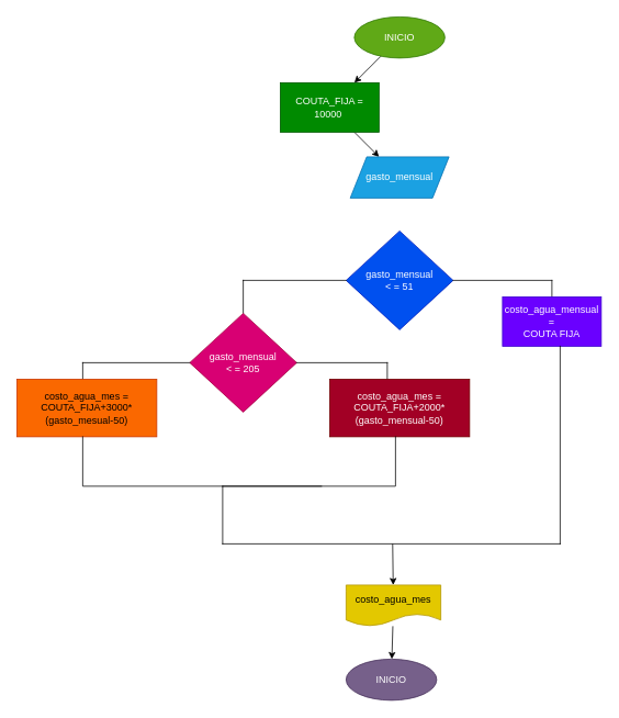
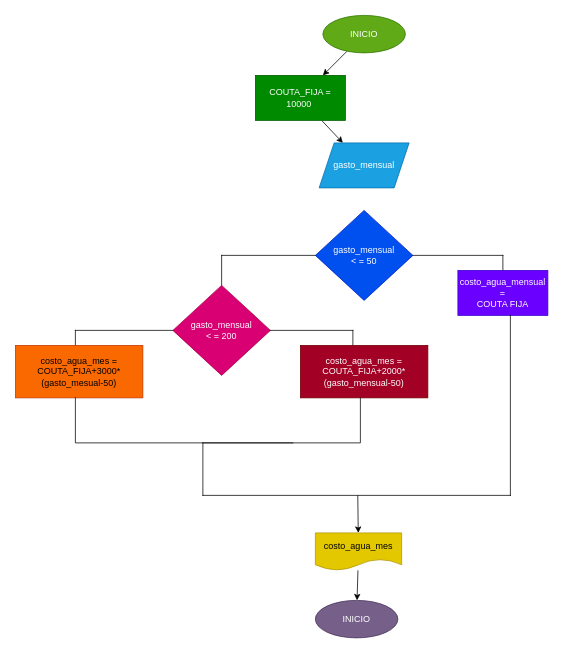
  <mxCell id="0" />
  <mxCell id="1" parent="0" />
  <mxCell id="2" value="" style="edgeStyle=none;html=1;" edge="1" parent="1" source="3" target="5"><mxGeometry relative="1" as="geometry" /></mxCell>
  <mxCell id="3" value="INICIO" style="ellipse;whiteSpace=wrap;html=1;fillColor=#60a917;fontColor=#ffffff;strokeColor=#2D7600;" vertex="1" parent="1"><mxGeometry x="430" y="20" width="110" height="50" as="geometry" /></mxCell>
  <mxCell id="4" value="" style="edgeStyle=none;html=1;" edge="1" parent="1" source="5" target="6"><mxGeometry relative="1" as="geometry" /></mxCell>
  <mxCell id="5" value="COUTA_FIJA = 10000&amp;nbsp;" style="rounded=0;whiteSpace=wrap;html=1;fillColor=#008a00;fontColor=#ffffff;strokeColor=#005700;" vertex="1" parent="1"><mxGeometry x="340" y="100" width="120" height="60" as="geometry" /></mxCell>
- <mxCell id="6" value="gasto_mensual" style="shape=parallelogram;perimeter=parallelogramPerimeter;whiteSpace=wrap;html=1;fixedSize=1;rounded=0;fillColor=#1ba1e2;fontColor=#ffffff;strokeColor=#006EAF;" vertex="1" parent="1"><mxGeometry x="425" y="190" width="120" height="50" as="geometry" /></mxCell>
- <mxCell id="7" value="gasto_mensual&lt;br&gt;&amp;lt; = 51&lt;br&gt;" style="rhombus;whiteSpace=wrap;html=1;rounded=0;fillColor=#0050ef;fontColor=#ffffff;strokeColor=#001DBC;" vertex="1" parent="1"><mxGeometry x="420" y="280" width="130" height="120" as="geometry" /></mxCell>
+ <mxCell id="6" value="gasto_mensual" style="shape=parallelogram;perimeter=parallelogramPerimeter;whiteSpace=wrap;html=1;fixedSize=1;rounded=0;fillColor=#1ba1e2;fontColor=#ffffff;strokeColor=#006EAF;" vertex="1" parent="1"><mxGeometry x="425" y="190" width="120" height="60" as="geometry" /></mxCell>
+ <mxCell id="7" value="gasto_mensual&lt;br&gt;&amp;lt; = 50&lt;br&gt;" style="rhombus;whiteSpace=wrap;html=1;rounded=0;fillColor=#0050ef;fontColor=#ffffff;strokeColor=#001DBC;" vertex="1" parent="1"><mxGeometry x="420" y="280" width="130" height="120" as="geometry" /></mxCell>
  <mxCell id="8" value="" style="shape=partialRectangle;whiteSpace=wrap;html=1;bottom=0;right=0;fillColor=none;direction=south;" vertex="1" parent="1"><mxGeometry x="550" y="340" width="120" height="20" as="geometry" /></mxCell>
  <mxCell id="9" value="costo_agua_mensual =&lt;br&gt;COUTA FIJA" style="rounded=0;whiteSpace=wrap;html=1;fillColor=#6a00ff;fontColor=#ffffff;strokeColor=#3700CC;" vertex="1" parent="1"><mxGeometry x="610" y="360" width="120" height="60" as="geometry" /></mxCell>
  <mxCell id="10" value="" style="shape=partialRectangle;whiteSpace=wrap;html=1;bottom=0;right=0;fillColor=none;" vertex="1" parent="1"><mxGeometry x="295" y="340" width="125" height="40" as="geometry" /></mxCell>
- <mxCell id="11" value="gasto_mensual&lt;br&gt;&amp;lt; = 205" style="rhombus;whiteSpace=wrap;html=1;rounded=0;fillColor=#d80073;fontColor=#ffffff;strokeColor=#A50040;" vertex="1" parent="1"><mxGeometry x="230" y="380" width="130" height="120" as="geometry" /></mxCell>
+ <mxCell id="11" value="gasto_mensual&lt;br&gt;&amp;lt; = 200" style="rhombus;whiteSpace=wrap;html=1;rounded=0;fillColor=#d80073;fontColor=#ffffff;strokeColor=#A50040;" vertex="1" parent="1"><mxGeometry x="230" y="380" width="130" height="120" as="geometry" /></mxCell>
  <mxCell id="12" value="" style="shape=partialRectangle;whiteSpace=wrap;html=1;bottom=0;right=0;fillColor=none;direction=south;" vertex="1" parent="1"><mxGeometry x="360" y="440" width="110" height="20" as="geometry" /></mxCell>
  <mxCell id="13" value="costo_agua_mes =&lt;br&gt;COUTA_FIJA+2000*&lt;br&gt;(gasto_mensual-50)" style="rounded=0;whiteSpace=wrap;html=1;fillColor=#a20025;fontColor=#ffffff;strokeColor=#6F0000;" vertex="1" parent="1"><mxGeometry x="400" y="460" width="170" height="70" as="geometry" /></mxCell>
  <mxCell id="14" value="" style="shape=partialRectangle;whiteSpace=wrap;html=1;bottom=0;right=0;fillColor=none;" vertex="1" parent="1"><mxGeometry x="100" y="440" width="130" height="20" as="geometry" /></mxCell>
  <mxCell id="15" value="costo_agua_mes =&lt;br&gt;COUTA_FIJA+3000*&lt;br&gt;(gasto_mesual-50)" style="rounded=0;whiteSpace=wrap;html=1;fillColor=#fa6800;fontColor=#000000;strokeColor=#C73500;" vertex="1" parent="1"><mxGeometry x="20" y="460" width="170" height="70" as="geometry" /></mxCell>
  <mxCell id="16" value="" style="shape=partialRectangle;whiteSpace=wrap;html=1;bottom=1;right=1;left=1;top=0;fillColor=none;routingCenterX=-0.5;" vertex="1" parent="1"><mxGeometry x="100" y="530" width="380" height="60" as="geometry" /></mxCell>
  <mxCell id="17" value="" style="edgeStyle=none;html=1;" edge="1" parent="1" source="18" target="21"><mxGeometry relative="1" as="geometry" /></mxCell>
  <mxCell id="18" value="" style="shape=partialRectangle;whiteSpace=wrap;html=1;bottom=0;right=0;fillColor=none;direction=west;" vertex="1" parent="1"><mxGeometry x="270" y="420" width="410" height="240" as="geometry" /></mxCell>
  <mxCell id="19" value="" style="shape=partialRectangle;whiteSpace=wrap;html=1;bottom=0;right=0;fillColor=none;" vertex="1" parent="1"><mxGeometry x="270" y="590" width="120" height="70" as="geometry" /></mxCell>
  <mxCell id="20" value="" style="edgeStyle=none;html=1;" edge="1" parent="1" source="21" target="22"><mxGeometry relative="1" as="geometry" /></mxCell>
  <mxCell id="21" value="costo_agua_mes" style="shape=document;whiteSpace=wrap;html=1;boundedLbl=1;fillColor=#e3c800;fontColor=#000000;strokeColor=#B09500;" vertex="1" parent="1"><mxGeometry x="420" y="710" width="115" height="50" as="geometry" /></mxCell>
  <mxCell id="22" value="INICIO" style="ellipse;whiteSpace=wrap;html=1;fillColor=#76608a;fontColor=#ffffff;strokeColor=#432D57;" vertex="1" parent="1"><mxGeometry x="420" y="800" width="110" height="50" as="geometry" /></mxCell>
